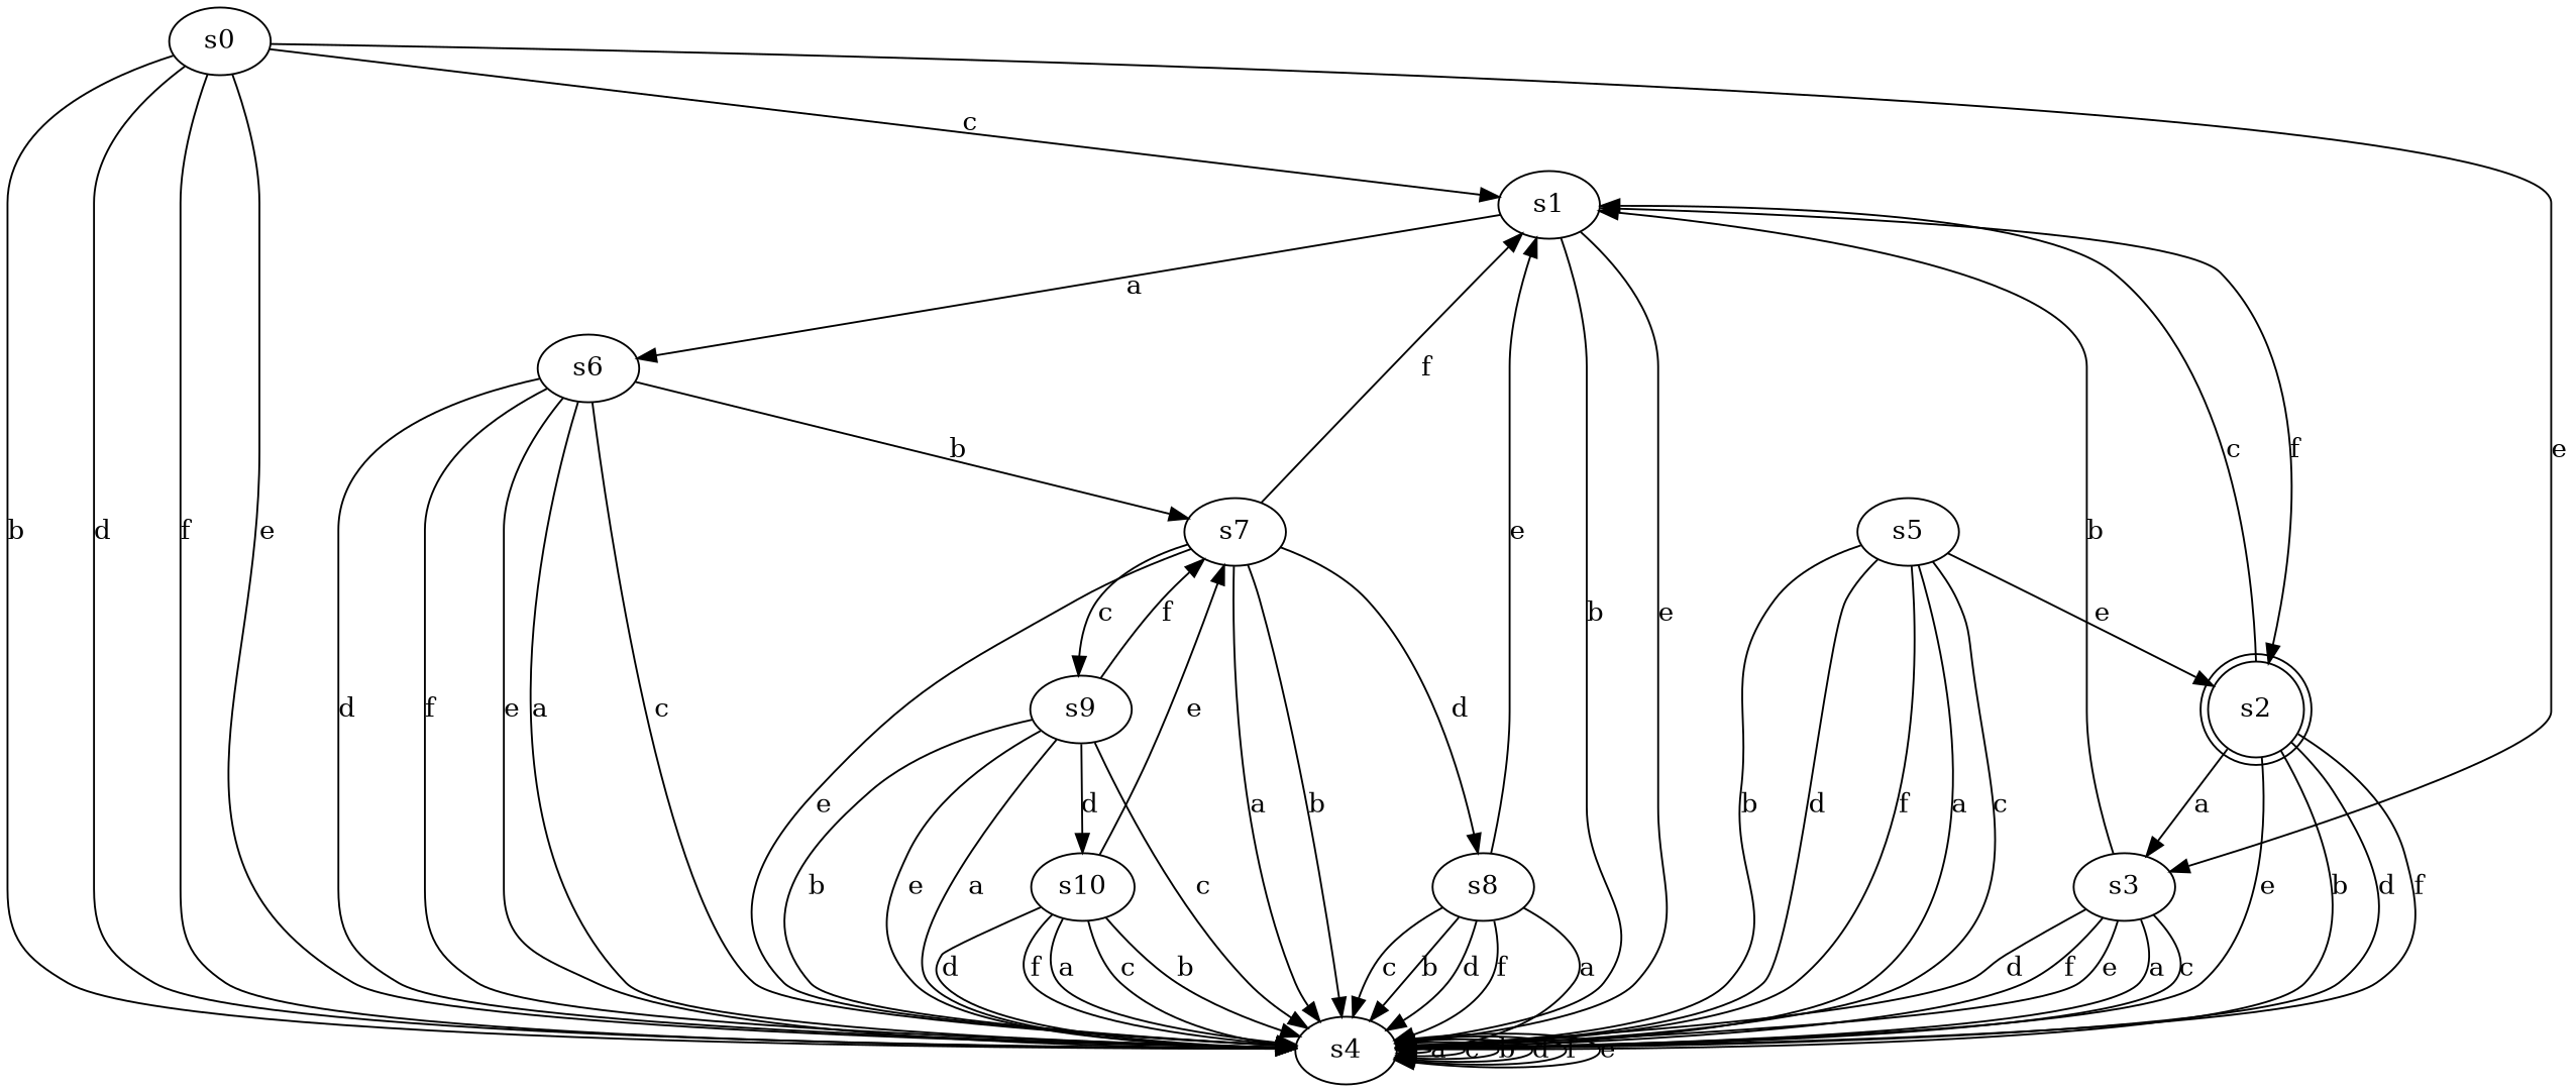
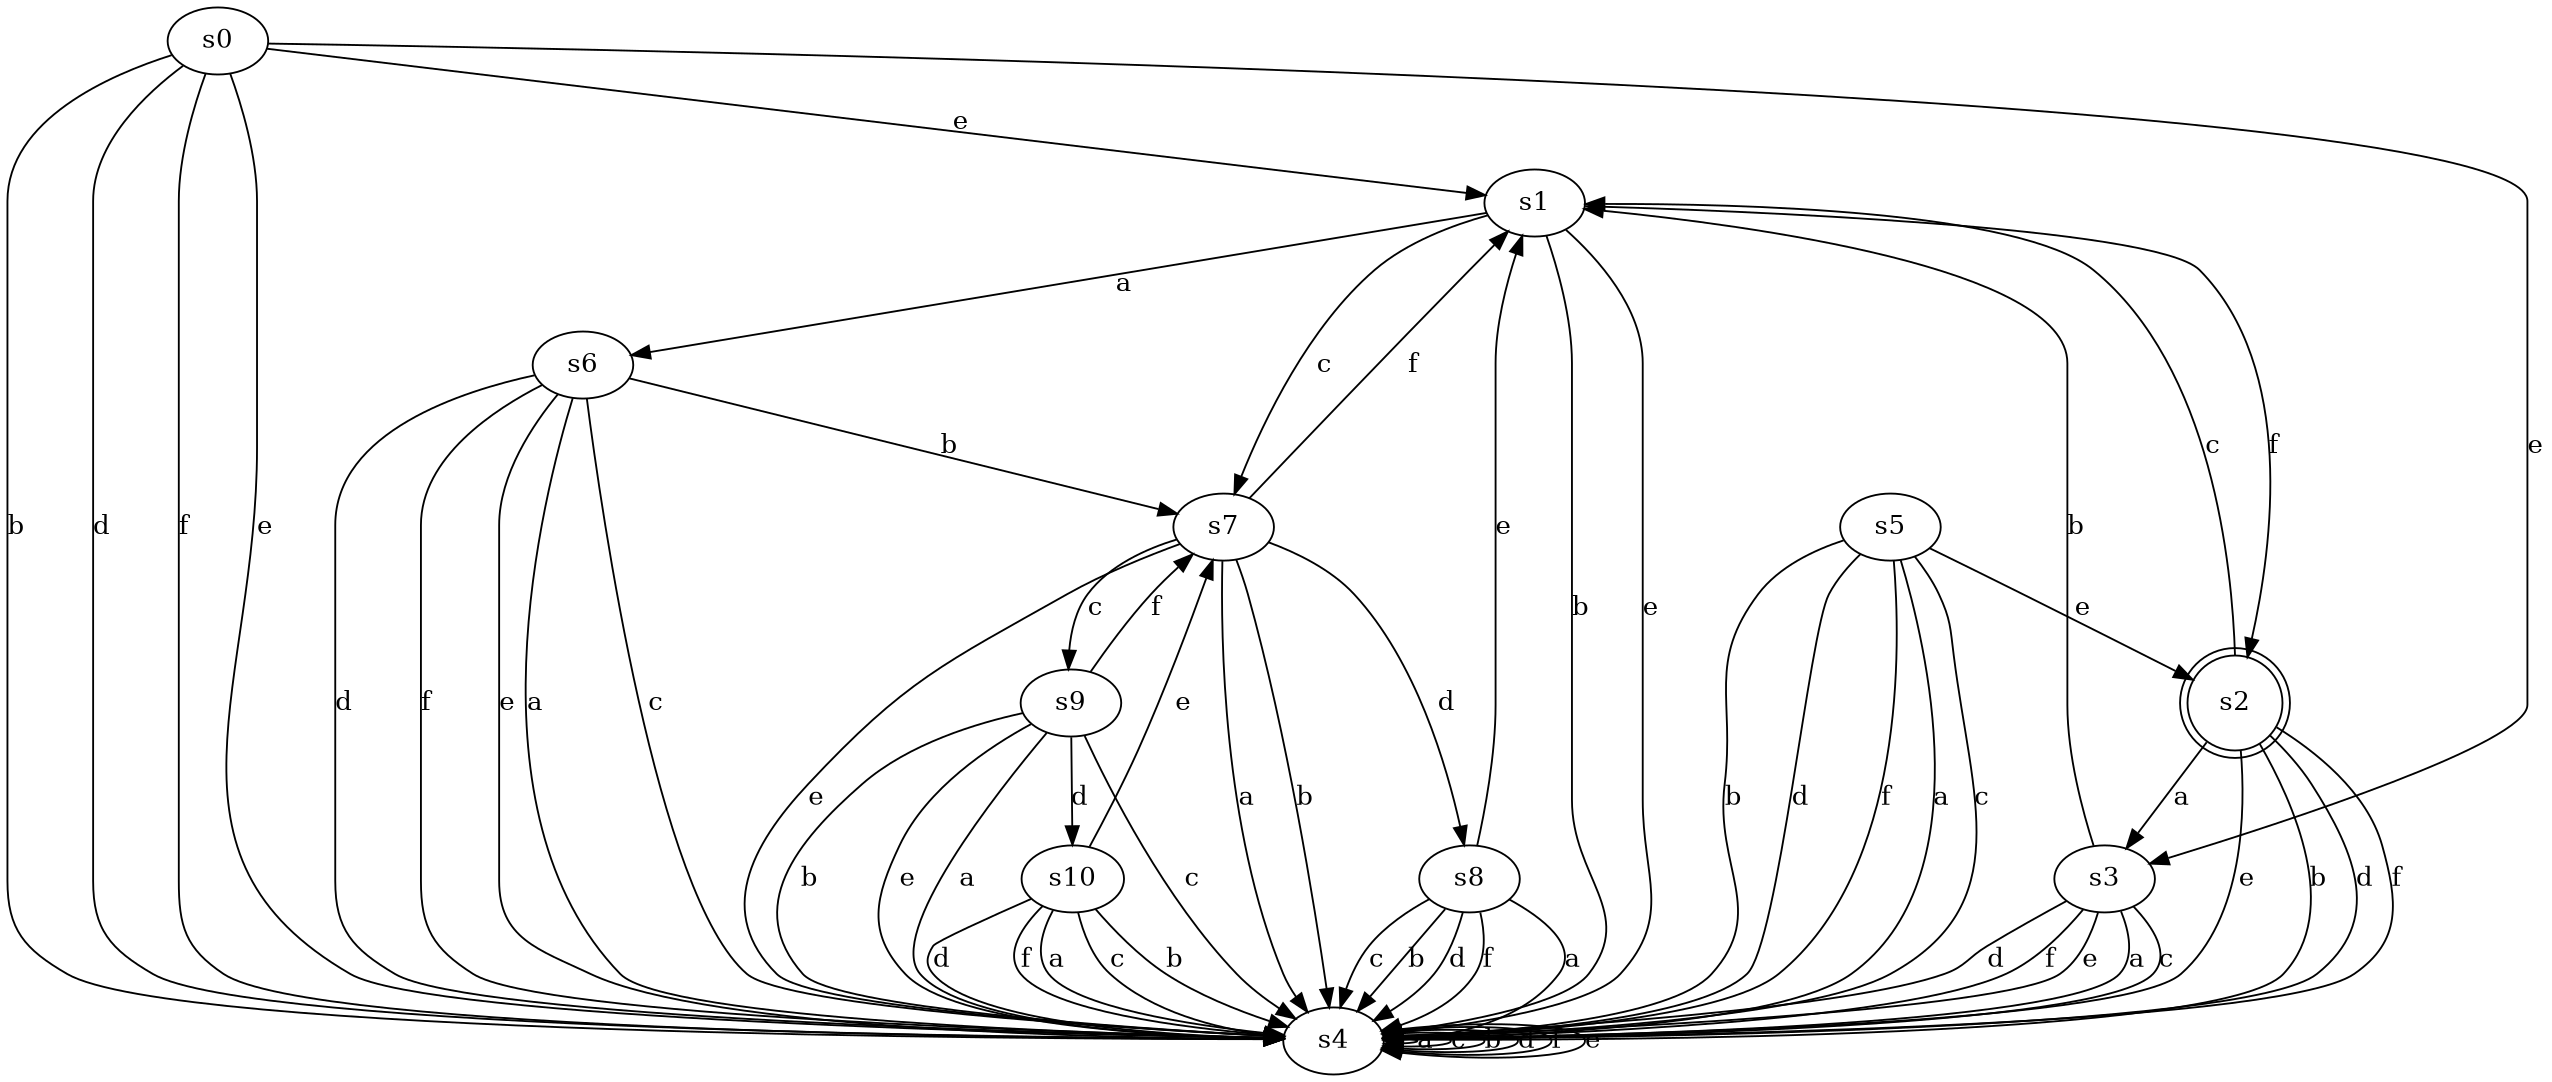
  digraph {
    n1 [label=s0]
    n2 [label=s1]
    n3 [label=s3]
    n4 [label=s4]
    n5 [label=s2 shape=doublecircle]
    n6 [label=s6]
    n7 [label=s7]
    n8 [label=s5]
    n9 [label=s8]
    n10 [label=s9]
    n11 [label=s10]
-   n1 -> n2 [label=c]
+   n1 -> n2 [label=e]
    n1 -> n3 [label=e]
    n1 -> n4 [label=b]
    n1 -> n4 [label=d]
    n1 -> n4 [label=f]
    n1 -> n4 [label=e]
    n2 -> n4 [label=b]
    n2 -> n4 [label=e]
    n2 -> n5 [label=f]
    n2 -> n6 [label=a]
+   n2 -> n7 [label=c]
    n3 -> n2 [label=b]
    n3 -> n4 [label=a]
    n3 -> n4 [label=c]
    n3 -> n4 [label=d]
    n3 -> n4 [label=f]
    n3 -> n4 [label=e]
    n4 -> n4 [label=a]
    n4 -> n4 [label=c]
    n4 -> n4 [label=b]
    n4 -> n4 [label=d]
    n4 -> n4 [label=f]
    n4 -> n4 [label=e]
    n5 -> n2 [label=c]
    n5 -> n3 [label=a]
    n5 -> n4 [label=b]
    n5 -> n4 [label=d]
    n5 -> n4 [label=f]
    n5 -> n4 [label=e]
    n6 -> n4 [label=a]
    n6 -> n4 [label=c]
    n6 -> n4 [label=d]
    n6 -> n4 [label=f]
    n6 -> n4 [label=e]
    n6 -> n7 [label=b]
    n7 -> n2 [label=f]
    n7 -> n4 [label=a]
    n7 -> n4 [label=b]
    n7 -> n4 [label=e]
    n7 -> n9 [label=d]
    n7 -> n10 [label=c]
    n8 -> n4 [label=a]
    n8 -> n4 [label=c]
    n8 -> n4 [label=b]
    n8 -> n4 [label=d]
    n8 -> n4 [label=f]
    n8 -> n5 [label=e]
    n9 -> n2 [label=e]
    n9 -> n4 [label=a]
    n9 -> n4 [label=c]
    n9 -> n4 [label=b]
    n9 -> n4 [label=d]
    n9 -> n4 [label=f]
    n10 -> n4 [label=a]
    n10 -> n4 [label=c]
    n10 -> n4 [label=b]
    n10 -> n4 [label=e]
    n10 -> n7 [label=f]
    n10 -> n11 [label=d]
    n11 -> n4 [label=a]
    n11 -> n4 [label=c]
    n11 -> n4 [label=b]
    n11 -> n4 [label=d]
    n11 -> n4 [label=f]
    n11 -> n7 [label=e]
  }
